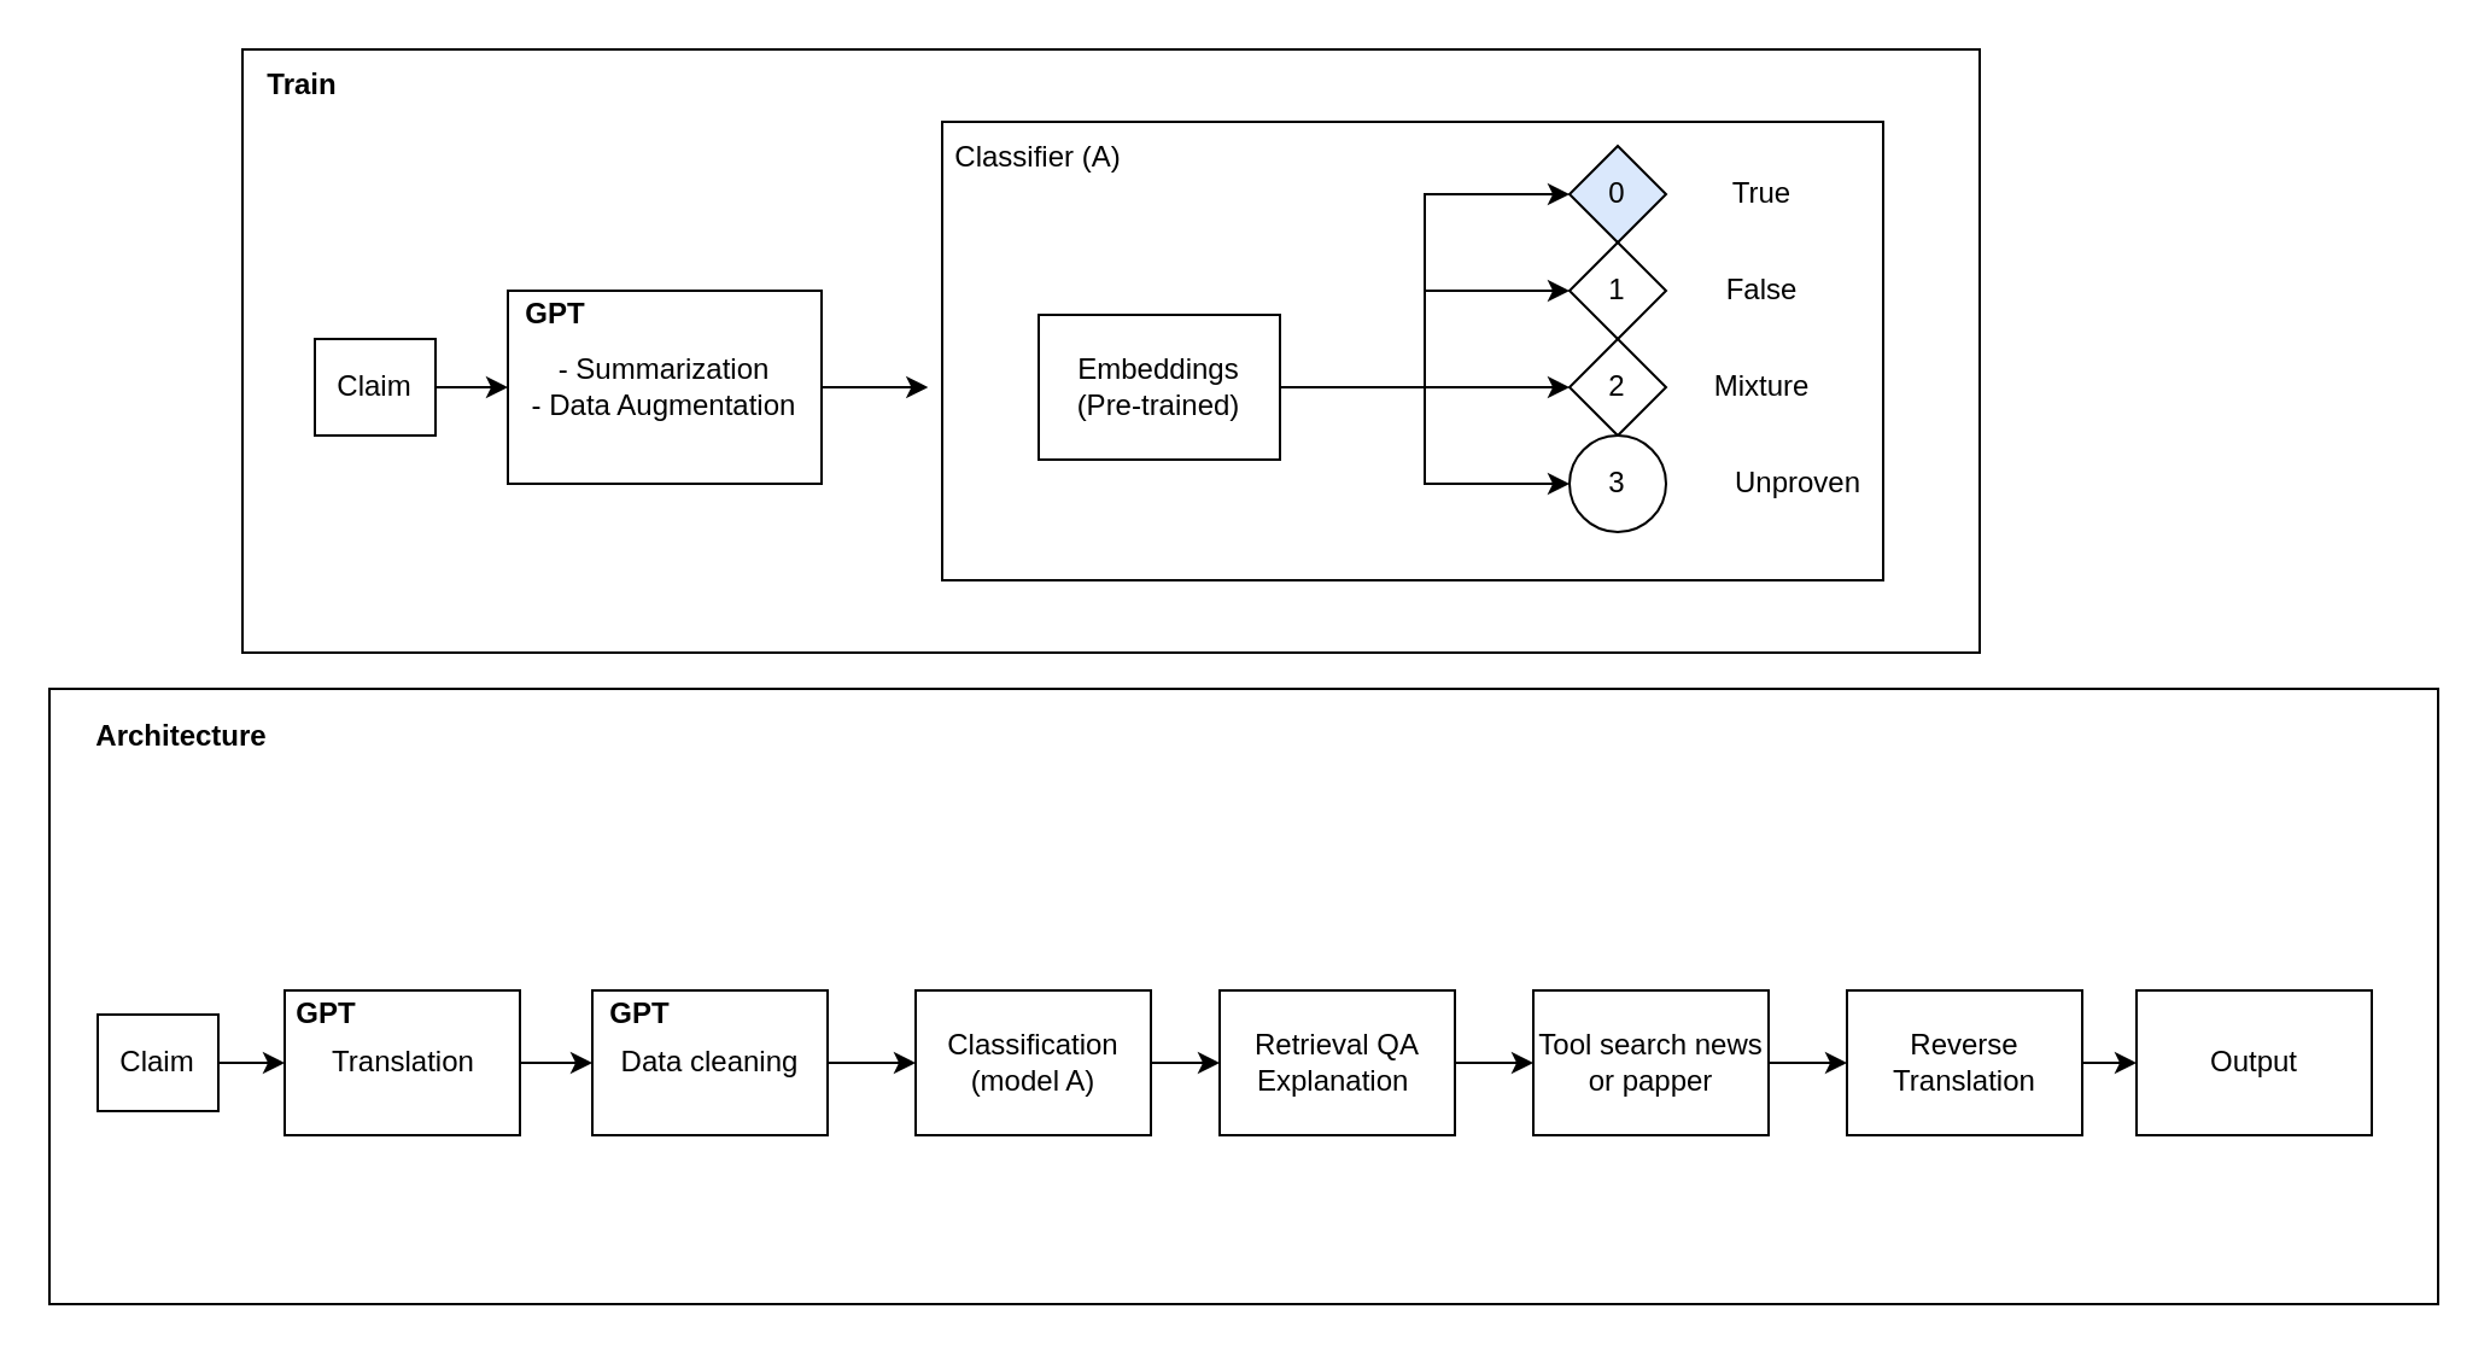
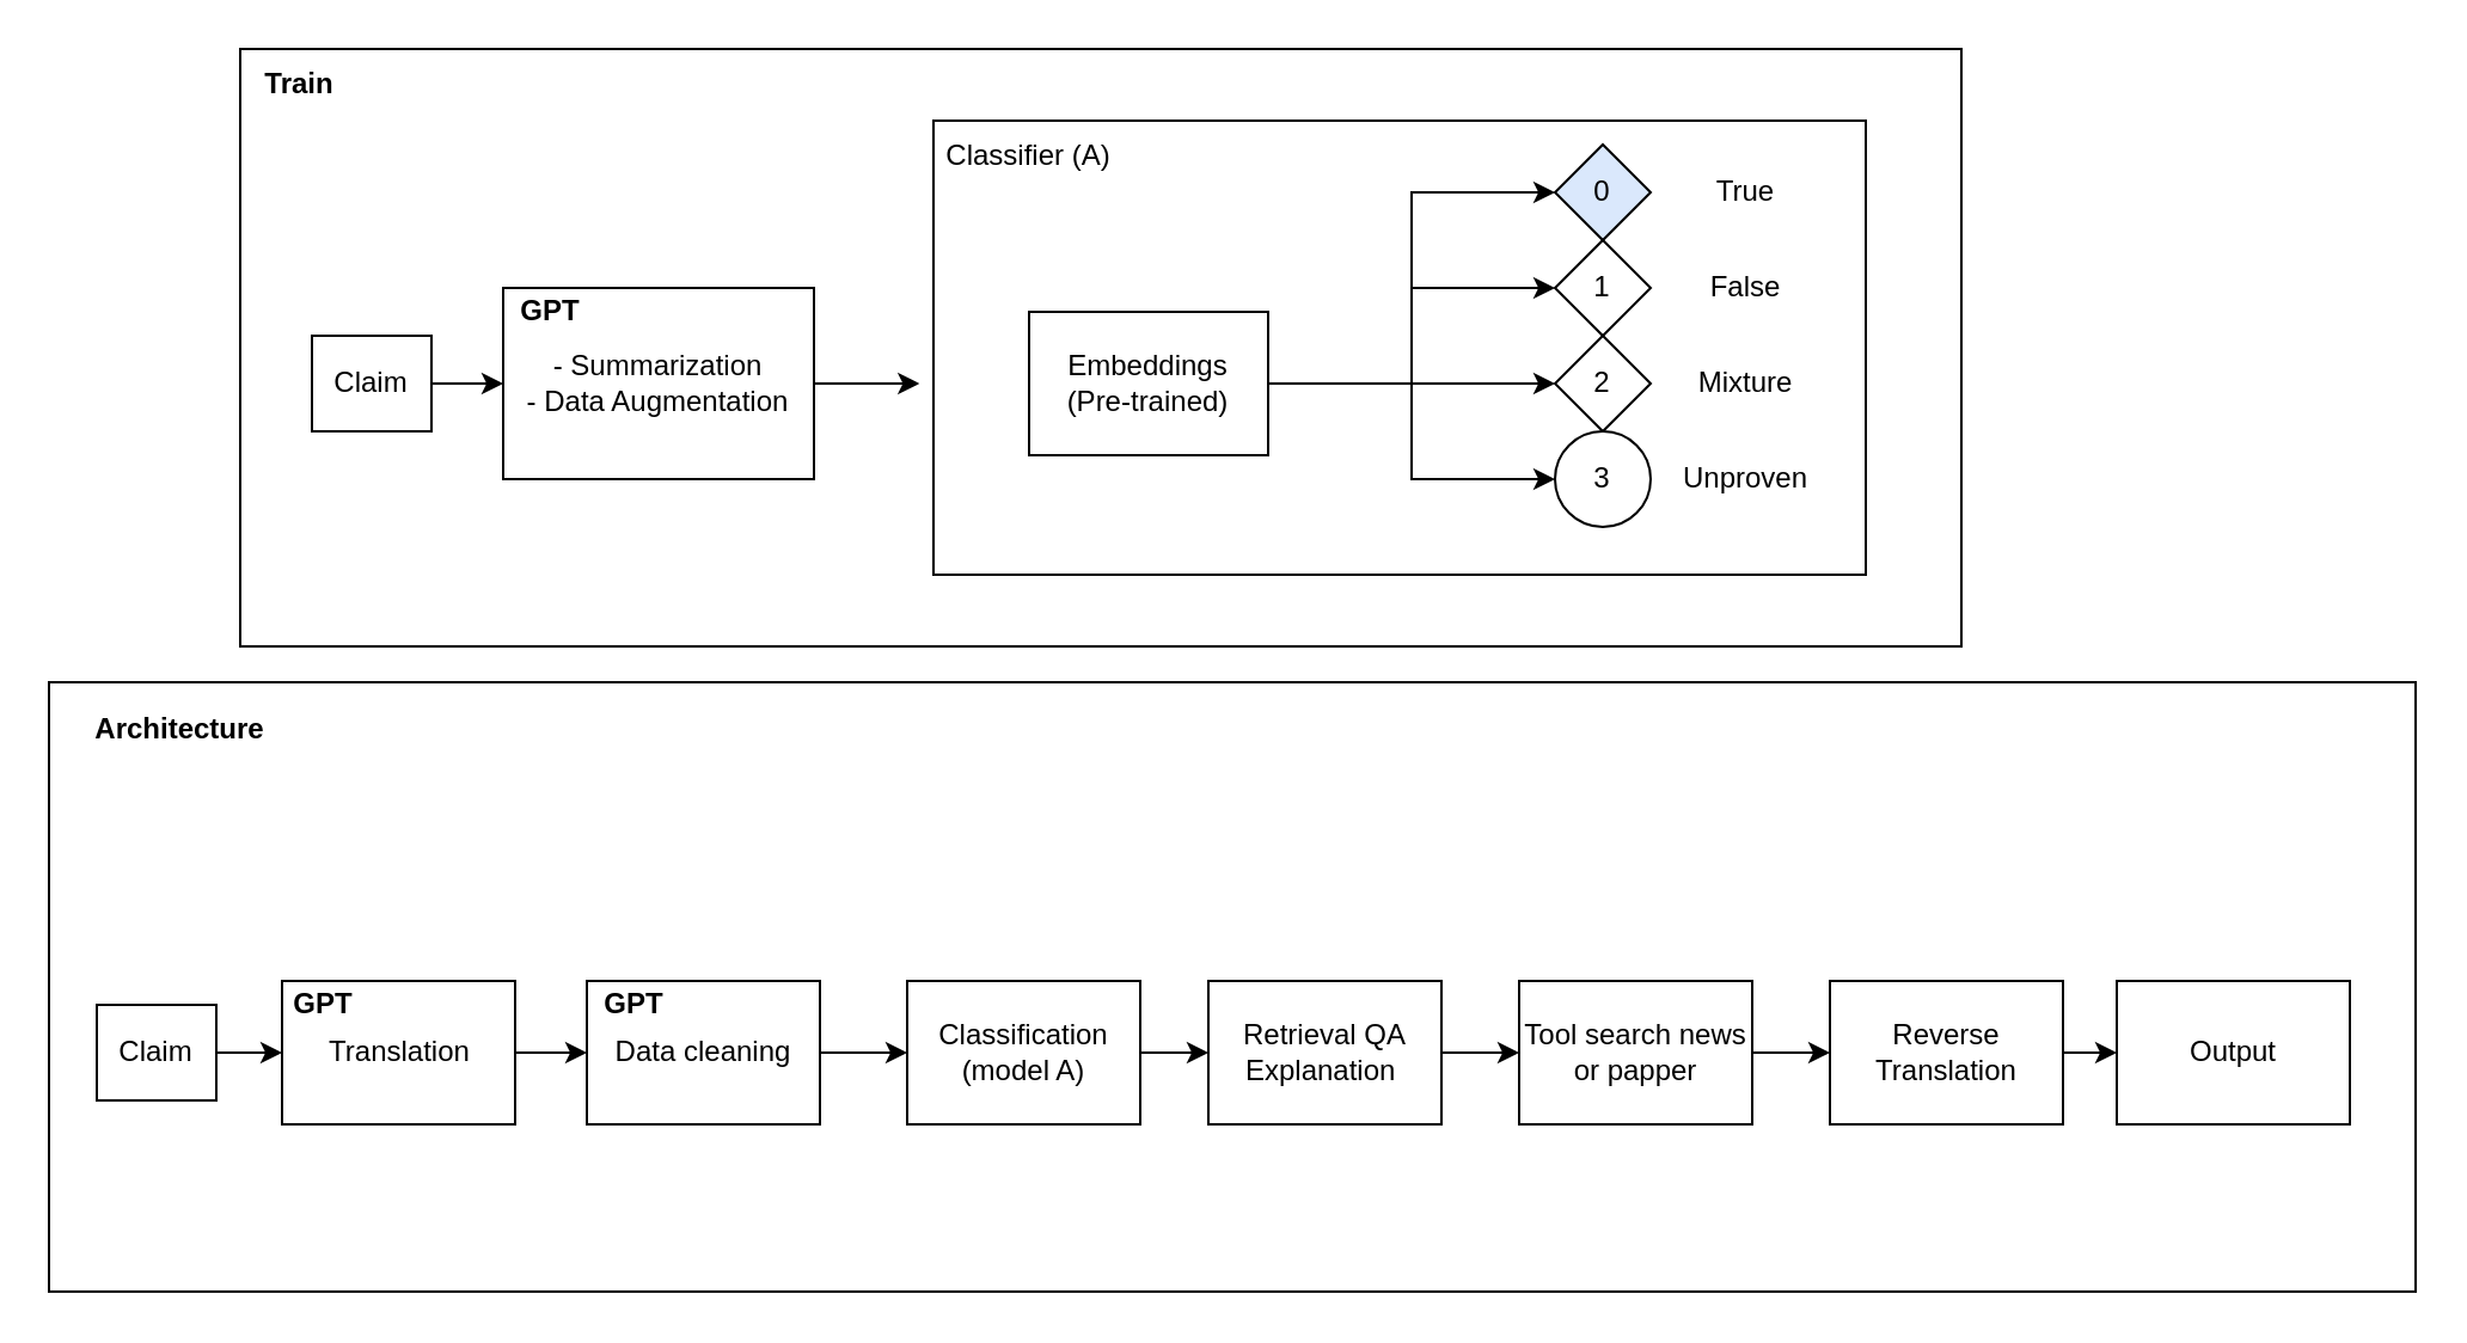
  <mxCell id="0" />
  <mxCell id="1" parent="0" />
  <mxCell id="2" value="" style="rounded=0;whiteSpace=wrap;html=1;" vertex="1" parent="1"><mxGeometry x="100" y="20" width="720" height="250" as="geometry" /></mxCell>
  <mxCell id="3" value="&lt;b&gt;Train&lt;/b&gt;" style="text;html=1;strokeColor=none;fillColor=none;align=center;verticalAlign=middle;whiteSpace=wrap;rounded=0;" vertex="1" parent="1"><mxGeometry x="70" y="20" width="110" height="30" as="geometry" /></mxCell>
  <mxCell id="4" style="edgeStyle=orthogonalEdgeStyle;rounded=0;orthogonalLoop=1;jettySize=auto;html=1;entryX=0;entryY=0.5;entryDx=0;entryDy=0;" edge="1" parent="1" source="5" target="7"><mxGeometry relative="1" as="geometry" /></mxCell>
  <mxCell id="5" value="Claim" style="text;html=1;strokeColor=default;fillColor=none;align=center;verticalAlign=middle;whiteSpace=wrap;rounded=0;" vertex="1" parent="1"><mxGeometry x="130" y="140" width="50" height="40" as="geometry" /></mxCell>
  <mxCell id="6" style="edgeStyle=orthogonalEdgeStyle;rounded=0;orthogonalLoop=1;jettySize=auto;html=1;entryX=-0.015;entryY=0.579;entryDx=0;entryDy=0;entryPerimeter=0;" edge="1" parent="1" source="7" target="9"><mxGeometry relative="1" as="geometry" /></mxCell>
  <mxCell id="7" value="- Summarization&lt;br&gt;- Data Augmentation" style="rounded=0;whiteSpace=wrap;html=1;" vertex="1" parent="1"><mxGeometry x="210" y="120" width="130" height="80" as="geometry" /></mxCell>
  <mxCell id="8" value="&lt;b&gt;GPT&lt;/b&gt;" style="text;html=1;strokeColor=none;fillColor=none;align=center;verticalAlign=middle;whiteSpace=wrap;rounded=0;" vertex="1" parent="1"><mxGeometry x="210" y="120" width="40" height="20" as="geometry" /></mxCell>
  <mxCell id="9" value="" style="rounded=0;whiteSpace=wrap;html=1;" vertex="1" parent="1"><mxGeometry x="390" y="50" width="390" height="190" as="geometry" /></mxCell>
  <mxCell id="10" value="Classifier (A)" style="text;html=1;strokeColor=none;fillColor=none;align=center;verticalAlign=middle;whiteSpace=wrap;rounded=0;" vertex="1" parent="1"><mxGeometry x="390" y="50" width="80" height="30" as="geometry" /></mxCell>
  <mxCell id="11" style="edgeStyle=orthogonalEdgeStyle;rounded=0;orthogonalLoop=1;jettySize=auto;html=1;entryX=0;entryY=0.5;entryDx=0;entryDy=0;" edge="1" parent="1" source="12" target="13"><mxGeometry relative="1" as="geometry" /></mxCell>
  <mxCell id="12" value="Embeddings&lt;br&gt;(Pre-trained)" style="rounded=0;whiteSpace=wrap;html=1;" vertex="1" parent="1"><mxGeometry x="430" y="130" width="100" height="60" as="geometry" /></mxCell>
  <mxCell id="13" value="0" style="rhombus;whiteSpace=wrap;html=1;fillColor=#dae8fc;" vertex="1" parent="1"><mxGeometry x="650" y="60" width="40" height="40" as="geometry" /></mxCell>
  <mxCell id="14" value="1" style="rhombus;whiteSpace=wrap;html=1;" vertex="1" parent="1"><mxGeometry x="650" y="100" width="40" height="40" as="geometry" /></mxCell>
  <mxCell id="15" value="2" style="rhombus;whiteSpace=wrap;html=1;" vertex="1" parent="1"><mxGeometry x="650" y="140" width="40" height="40" as="geometry" /></mxCell>
  <mxCell id="16" value="3" style="ellipse;whiteSpace=wrap;html=1;" vertex="1" parent="1"><mxGeometry x="650" y="180" width="40" height="40" as="geometry" /></mxCell>
  <mxCell id="17" style="edgeStyle=orthogonalEdgeStyle;rounded=0;orthogonalLoop=1;jettySize=auto;html=1;entryX=0;entryY=0.5;entryDx=0;entryDy=0;exitX=1;exitY=0.5;exitDx=0;exitDy=0;" edge="1" parent="1" source="12" target="14"><mxGeometry relative="1" as="geometry"><mxPoint x="540" y="170" as="sourcePoint" /><mxPoint x="660" y="90" as="targetPoint" /><Array as="points"><mxPoint x="590" y="160" /><mxPoint x="590" y="120" /></Array></mxGeometry></mxCell>
  <mxCell id="18" style="edgeStyle=orthogonalEdgeStyle;rounded=0;orthogonalLoop=1;jettySize=auto;html=1;entryX=0;entryY=0.5;entryDx=0;entryDy=0;exitX=1;exitY=0.5;exitDx=0;exitDy=0;" edge="1" parent="1" source="12" target="15"><mxGeometry relative="1" as="geometry"><mxPoint x="540" y="170" as="sourcePoint" /><mxPoint x="660" y="130" as="targetPoint" /><Array as="points"><mxPoint x="630" y="160" /><mxPoint x="630" y="160" /></Array></mxGeometry></mxCell>
  <mxCell id="19" style="edgeStyle=orthogonalEdgeStyle;rounded=0;orthogonalLoop=1;jettySize=auto;html=1;entryX=0;entryY=0.5;entryDx=0;entryDy=0;" edge="1" parent="1" target="16"><mxGeometry relative="1" as="geometry"><mxPoint x="530" y="160" as="sourcePoint" /><mxPoint x="660" y="170" as="targetPoint" /><Array as="points"><mxPoint x="590" y="160" /><mxPoint x="590" y="200" /></Array></mxGeometry></mxCell>
  <mxCell id="20" value="True" style="text;html=1;strokeColor=none;fillColor=none;align=center;verticalAlign=middle;whiteSpace=wrap;rounded=0;" vertex="1" parent="1"><mxGeometry x="700" y="65" width="60" height="30" as="geometry" /></mxCell>
  <mxCell id="21" value="False" style="text;html=1;strokeColor=none;fillColor=none;align=center;verticalAlign=middle;whiteSpace=wrap;rounded=0;" vertex="1" parent="1"><mxGeometry x="700" y="105" width="60" height="30" as="geometry" /></mxCell>
- <mxCell id="22" value="Unproven" style="text;html=1;strokeColor=none;fillColor=none;align=center;verticalAlign=middle;whiteSpace=wrap;rounded=0;" vertex="1" parent="1"><mxGeometry x="715" y="185" width="60" height="30" as="geometry" /></mxCell>
+ <mxCell id="22" value="Unproven" style="text;html=1;strokeColor=none;fillColor=none;align=center;verticalAlign=middle;whiteSpace=wrap;rounded=0;" vertex="1" parent="1"><mxGeometry x="700" y="185" width="60" height="30" as="geometry" /></mxCell>
  <mxCell id="23" value="Mixture" style="text;html=1;strokeColor=none;fillColor=none;align=center;verticalAlign=middle;whiteSpace=wrap;rounded=0;" vertex="1" parent="1"><mxGeometry x="700" y="145" width="60" height="30" as="geometry" /></mxCell>
  <mxCell id="24" value="" style="rounded=0;whiteSpace=wrap;html=1;fontStyle=1" vertex="1" parent="1"><mxGeometry x="20" y="285" width="990" height="255" as="geometry" /></mxCell>
  <mxCell id="25" value="&lt;b&gt;Architecture&lt;/b&gt;" style="text;html=1;strokeColor=none;fillColor=none;align=center;verticalAlign=middle;whiteSpace=wrap;rounded=0;" vertex="1" parent="1"><mxGeometry x="35" y="290" width="80" height="30" as="geometry" /></mxCell>
  <mxCell id="26" value="" style="edgeStyle=orthogonalEdgeStyle;rounded=0;orthogonalLoop=1;jettySize=auto;html=1;" edge="1" parent="1" source="27" target="29"><mxGeometry relative="1" as="geometry" /></mxCell>
  <mxCell id="27" value="Claim" style="text;html=1;strokeColor=default;fillColor=none;align=center;verticalAlign=middle;whiteSpace=wrap;rounded=0;" vertex="1" parent="1"><mxGeometry y="420" width="50" height="40" as="geometry" x="40" /></mxCell>
  <mxCell id="28" style="edgeStyle=orthogonalEdgeStyle;rounded=0;orthogonalLoop=1;jettySize=auto;html=1;entryX=0;entryY=0.5;entryDx=0;entryDy=0;" edge="1" parent="1" source="29" target="32"><mxGeometry relative="1" as="geometry" /></mxCell>
  <mxCell id="29" value="Translation" style="text;html=1;strokeColor=default;fillColor=none;align=center;verticalAlign=middle;whiteSpace=wrap;rounded=0;" vertex="1" parent="1"><mxGeometry x="117.5" y="410" width="97.5" height="60" as="geometry" /></mxCell>
  <mxCell id="30" value="&lt;b&gt;GPT&lt;/b&gt;" style="text;html=1;strokeColor=none;fillColor=none;align=center;verticalAlign=middle;whiteSpace=wrap;rounded=0;" vertex="1" parent="1"><mxGeometry x="115" y="410" width="40" height="20" as="geometry" /></mxCell>
  <mxCell id="31" style="edgeStyle=orthogonalEdgeStyle;rounded=0;orthogonalLoop=1;jettySize=auto;html=1;entryX=0;entryY=0.5;entryDx=0;entryDy=0;" edge="1" parent="1" source="32" target="35"><mxGeometry relative="1" as="geometry" /></mxCell>
  <mxCell id="32" value="Data cleaning" style="text;html=1;strokeColor=default;fillColor=none;align=center;verticalAlign=middle;whiteSpace=wrap;rounded=0;" vertex="1" parent="1"><mxGeometry x="245" y="410" width="97.5" height="60" as="geometry" /></mxCell>
  <mxCell id="33" value="&lt;b&gt;GPT&lt;/b&gt;" style="text;html=1;strokeColor=none;fillColor=none;align=center;verticalAlign=middle;whiteSpace=wrap;rounded=0;" vertex="1" parent="1"><mxGeometry x="245" y="410" width="40" height="20" as="geometry" /></mxCell>
  <mxCell id="34" style="edgeStyle=orthogonalEdgeStyle;rounded=0;orthogonalLoop=1;jettySize=auto;html=1;" edge="1" parent="1" source="35" target="37"><mxGeometry relative="1" as="geometry" /></mxCell>
  <mxCell id="35" value="Classification&lt;br&gt;(model A)" style="text;html=1;strokeColor=default;fillColor=none;align=center;verticalAlign=middle;whiteSpace=wrap;rounded=0;" vertex="1" parent="1"><mxGeometry x="379" y="410" width="97.5" height="60" as="geometry" /></mxCell>
  <mxCell id="36" style="edgeStyle=orthogonalEdgeStyle;rounded=0;orthogonalLoop=1;jettySize=auto;html=1;" edge="1" parent="1" source="37" target="39"><mxGeometry relative="1" as="geometry" /></mxCell>
  <mxCell id="37" value="Retrieval QA&lt;br&gt;Explanation&amp;nbsp;" style="text;html=1;strokeColor=default;fillColor=none;align=center;verticalAlign=middle;whiteSpace=wrap;rounded=0;" vertex="1" parent="1"><mxGeometry x="505" y="410" width="97.5" height="60" as="geometry" /></mxCell>
  <mxCell id="38" style="edgeStyle=orthogonalEdgeStyle;rounded=0;orthogonalLoop=1;jettySize=auto;html=1;" edge="1" parent="1" source="39" target="41"><mxGeometry relative="1" as="geometry" /></mxCell>
  <mxCell id="39" value="Tool search news or papper" style="text;html=1;strokeColor=default;fillColor=none;align=center;verticalAlign=middle;whiteSpace=wrap;rounded=0;" vertex="1" parent="1"><mxGeometry x="635" y="410" width="97.5" height="60" as="geometry" /></mxCell>
  <mxCell id="40" style="edgeStyle=orthogonalEdgeStyle;rounded=0;orthogonalLoop=1;jettySize=auto;html=1;entryX=0;entryY=0.5;entryDx=0;entryDy=0;" edge="1" parent="1" source="41" target="42"><mxGeometry relative="1" as="geometry" /></mxCell>
  <mxCell id="41" value="Reverse Translation" style="text;html=1;strokeColor=default;fillColor=none;align=center;verticalAlign=middle;whiteSpace=wrap;rounded=0;" vertex="1" parent="1"><mxGeometry x="765" y="410" width="97.5" height="60" as="geometry" /></mxCell>
  <mxCell id="42" value="Output" style="text;html=1;strokeColor=default;fillColor=none;align=center;verticalAlign=middle;whiteSpace=wrap;rounded=0;" vertex="1" parent="1"><mxGeometry x="885" y="410" width="97.5" height="60" as="geometry" /></mxCell>
